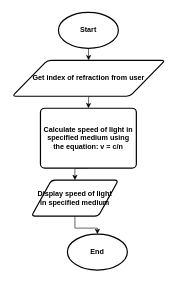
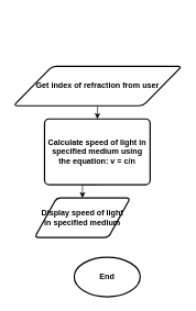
  <mxCell id="0" />
  <mxCell id="1" parent="0" />
- <mxCell id="2" style="edgeStyle=orthogonalEdgeStyle;rounded=0;orthogonalLoop=1;jettySize=auto;html=1;exitX=0.5;exitY=1;exitDx=0;exitDy=0;exitPerimeter=0;entryX=0.5;entryY=0;entryDx=0;entryDy=0;" edge="1" parent="1" source="3" target="5"><mxGeometry relative="1" as="geometry" /></mxCell>
- <mxCell id="3" value="&lt;b&gt;Start&lt;/b&gt;" style="strokeWidth=2;html=1;shape=mxgraph.flowchart.start_1;whiteSpace=wrap;" vertex="1" parent="1"><mxGeometry x="97" y="20" width="100" height="60" as="geometry" /></mxCell>
  <mxCell id="4" style="edgeStyle=orthogonalEdgeStyle;rounded=0;orthogonalLoop=1;jettySize=auto;html=1;exitX=0.5;exitY=1;exitDx=0;exitDy=0;entryX=0.5;entryY=0;entryDx=0;entryDy=0;" edge="1" parent="1" source="5" target="7"><mxGeometry relative="1" as="geometry" /></mxCell>
  <mxCell id="5" value="&lt;b&gt;Get index of refraction from user&lt;/b&gt;" style="shape=parallelogram;html=1;strokeWidth=2;perimeter=parallelogramPerimeter;whiteSpace=wrap;rounded=1;arcSize=12;size=0.23;" vertex="1" parent="1"><mxGeometry x="20" y="100" width="255" height="60" as="geometry" /></mxCell>
  <mxCell id="6" style="edgeStyle=orthogonalEdgeStyle;rounded=0;orthogonalLoop=1;jettySize=auto;html=1;exitX=0.5;exitY=1;exitDx=0;exitDy=0;entryX=0.5;entryY=0;entryDx=0;entryDy=0;" edge="1" parent="1" source="7" target="8"><mxGeometry relative="1" as="geometry" /></mxCell>
  <mxCell id="7" value="&lt;b&gt;Calculate speed of light in specified medium using the equation: v = c/n&lt;/b&gt;" style="rounded=1;whiteSpace=wrap;html=1;absoluteArcSize=1;arcSize=14;strokeWidth=2;" vertex="1" parent="1"><mxGeometry x="67" y="180" width="160" height="100" as="geometry" /></mxCell>
  <mxCell id="8" value="&lt;b&gt;Display speed of light&lt;/b&gt;&lt;div&gt;&lt;b style=&quot;background-color: transparent; color: light-dark(rgb(0, 0, 0), rgb(255, 255, 255));&quot;&gt;in specified medium&lt;/b&gt;&lt;/div&gt;" style="shape=parallelogram;html=1;strokeWidth=2;perimeter=parallelogramPerimeter;whiteSpace=wrap;rounded=1;arcSize=12;size=0.23;" vertex="1" parent="1"><mxGeometry x="52" y="300" width="145" height="60" as="geometry" /></mxCell>
  <mxCell id="9" value="&lt;b&gt;End&lt;/b&gt;" style="strokeWidth=2;html=1;shape=mxgraph.flowchart.start_1;whiteSpace=wrap;" vertex="1" parent="1"><mxGeometry x="112" y="390" width="100" height="60" as="geometry" /></mxCell>
- <mxCell id="10" style="edgeStyle=orthogonalEdgeStyle;rounded=0;orthogonalLoop=1;jettySize=auto;html=1;exitX=0.5;exitY=1;exitDx=0;exitDy=0;entryX=0.5;entryY=0;entryDx=0;entryDy=0;entryPerimeter=0;" edge="1" parent="1" source="8" target="9"><mxGeometry relative="1" as="geometry" /></mxCell>
